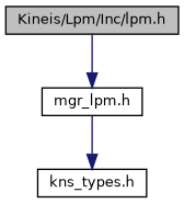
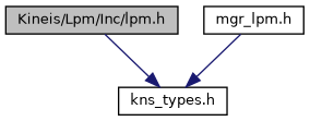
  digraph {
    node [color=black fillcolor=white fontname=Helvetica fontsize=10 shape=record style=filled]
    edge [color=midnightblue fontname=Helvetica fontsize=10 labelfontname=Helvetica labelfontsize=10 style=solid]
    n1 [fillcolor=grey75 fontcolor=black height=0.2 label="Kineis/Lpm/Inc/lpm.h" width=0.4]
    n2 [height=0.2 label="mgr_lpm.h" width=0.4]
    n3 [height=0.2 label="kns_types.h" width=0.4]
-   n1 -> n2
+   n1 -> n3
    n2 -> n3
  }
